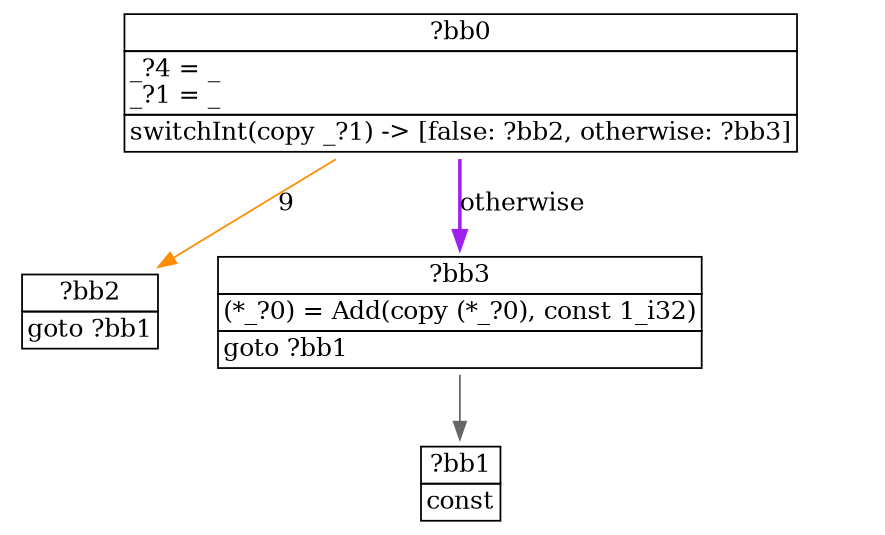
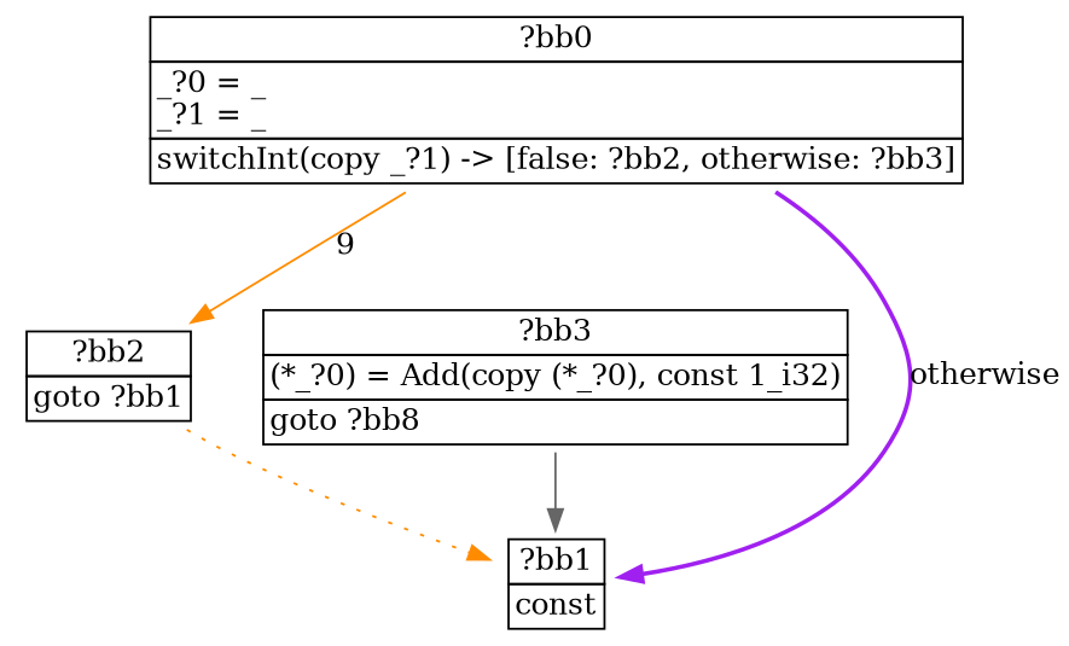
  digraph {
    node [shape=none]
    edge [color=darkorange style=solid]
-   n1 [label=<<table border="0" cellborder="1" cellspacing="0"><tr><td  align="center" colspan="1">?bb0</td></tr><tr><td align="left" balign="left">_?4 = _<br/>_?1 = _<br/></td></tr><tr><td align="left">switchInt(copy _?1) -&gt; [false: ?bb2, otherwise: ?bb3]</td></tr></table>>]
+   n1 [label=<<table border="0" cellborder="1" cellspacing="0"><tr><td  align="center" colspan="1">?bb0</td></tr><tr><td align="left" balign="left">_?0 = _<br/>_?1 = _<br/></td></tr><tr><td align="left">switchInt(copy _?1) -&gt; [false: ?bb2, otherwise: ?bb3]</td></tr></table>>]
    n2 [label=<<table border="0" cellborder="1" cellspacing="0"><tr><td  align="center" colspan="1">?bb2</td></tr><tr><td align="left">goto ?bb1</td></tr></table>>]
-   n3 [label=<<table border="0" cellborder="1" cellspacing="0"><tr><td  align="center" colspan="1">?bb3</td></tr><tr><td align="left" balign="left">(*_?0) = Add(copy (*_?0), const 1_i32)<br/></td></tr><tr><td align="left">goto ?bb1</td></tr></table>>]
+   n3 [label=<<table border="0" cellborder="1" cellspacing="0"><tr><td  align="center" colspan="1">?bb3</td></tr><tr><td align="left" balign="left">(*_?0) = Add(copy (*_?0), const 1_i32)<br/></td></tr><tr><td align="left">goto ?bb8</td></tr></table>>]
    n4 [label=<<table border="0" cellborder="1" cellspacing="0"><tr><td  align="center" colspan="1">?bb1</td></tr><tr><td align="left">const</td></tr></table>>]
    n1 -> n2 [label=9]
-   n1 -> n3 [color=purple label=otherwise style=bold]
+   n1 -> n4 [color=purple label=otherwise style=bold]
+   n2 -> n4 [style=dotted]
    n3 -> n4 [color=gray40]
  }
